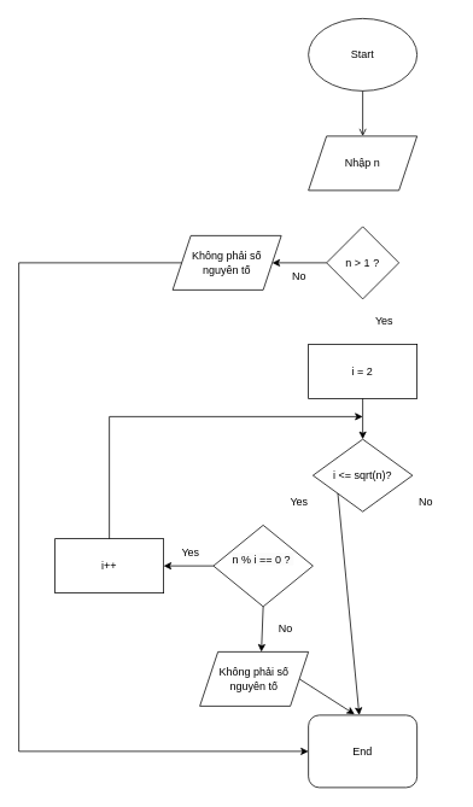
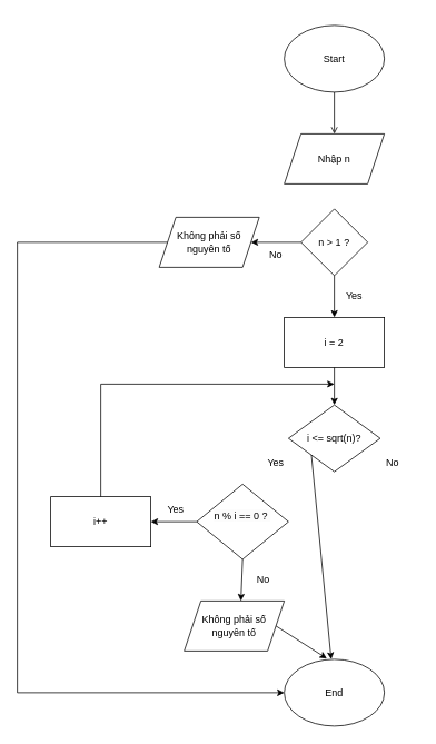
  <mxCell id="0" />
  <mxCell id="1" parent="0" />
- <mxCell id="2" value="Start" style="ellipse;whiteSpace=wrap;html=1;" vertex="1" parent="1"><mxGeometry x="340" y="20" width="120" height="80" as="geometry" /></mxCell>
- <mxCell id="3" value="Nhập n" style="shape=parallelogram;perimeter=parallelogramPerimeter;whiteSpace=wrap;html=1;fixedSize=1;" vertex="1" parent="1"><mxGeometry x="340" y="150" width="120" height="60" as="geometry" /></mxCell>
+ <mxCell id="2" value="Start" style="ellipse;whiteSpace=wrap;html=1;" vertex="1" parent="1"><mxGeometry x="340" y="30" width="120" height="80" as="geometry" /></mxCell>
+ <mxCell id="3" value="Nhập n" style="shape=parallelogram;perimeter=parallelogramPerimeter;whiteSpace=wrap;html=1;fixedSize=1;" vertex="1" parent="1"><mxGeometry x="340" y="160" width="120" height="60" as="geometry" /></mxCell>
  <mxCell id="4" value="n &amp;gt; &lt;span class=&quot;hljs-number&quot;&gt;1&amp;nbsp;&lt;/span&gt;?" style="rhombus;whiteSpace=wrap;html=1;" vertex="1" parent="1"><mxGeometry x="360" y="250" width="80" height="80" as="geometry" /></mxCell>
  <mxCell id="5" value="Không phải số nguyên tố" style="shape=parallelogram;perimeter=parallelogramPerimeter;whiteSpace=wrap;html=1;fixedSize=1;" vertex="1" parent="1"><mxGeometry x="190" y="260" width="120" height="60" as="geometry" /></mxCell>
  <mxCell id="6" value="" style="endArrow=classic;html=1;rounded=0;exitX=0;exitY=0.5;exitDx=0;exitDy=0;" edge="1" parent="1" source="4" target="5"><mxGeometry width="50" height="50" relative="1" as="geometry"><mxPoint x="370" y="360" as="sourcePoint" /><mxPoint x="420" y="310" as="targetPoint" /></mxGeometry></mxCell>
  <mxCell id="7" value="i = 2" style="rounded=0;whiteSpace=wrap;html=1;" vertex="1" parent="1"><mxGeometry x="340" y="380" width="120" height="60" as="geometry" /></mxCell>
  <mxCell id="8" value="&lt;span class=&quot;hljs-selector-tag&quot;&gt;i&lt;/span&gt; &amp;lt;= sqrt(n)?" style="rhombus;whiteSpace=wrap;html=1;" vertex="1" parent="1"><mxGeometry x="345" y="485" width="110" height="80" as="geometry" /></mxCell>
  <mxCell id="9" value="&#10;&lt;span style=&quot;color: rgb(0, 0, 0); font-family: Helvetica; font-size: 12px; font-style: normal; font-variant-ligatures: normal; font-variant-caps: normal; font-weight: 400; letter-spacing: normal; orphans: 2; text-align: center; text-indent: 0px; text-transform: none; widows: 2; word-spacing: 0px; -webkit-text-stroke-width: 0px; white-space: normal; background-color: rgb(251, 251, 251); text-decoration-thickness: initial; text-decoration-style: initial; text-decoration-color: initial; display: inline !important; float: none;&quot;&gt;n %&lt;span&gt;&amp;nbsp;&lt;/span&gt;&lt;/span&gt;&lt;span style=&quot;forced-color-adjust: none; color: rgb(0, 0, 0); font-family: Helvetica; font-size: 12px; font-style: normal; font-variant-ligatures: normal; font-variant-caps: normal; font-weight: 400; letter-spacing: normal; orphans: 2; text-align: center; text-indent: 0px; text-transform: none; widows: 2; word-spacing: 0px; -webkit-text-stroke-width: 0px; white-space: normal; background-color: rgb(251, 251, 251); text-decoration-thickness: initial; text-decoration-style: initial; text-decoration-color: initial;&quot; class=&quot;hljs-selector-tag&quot;&gt;i&lt;/span&gt;&lt;span style=&quot;color: rgb(0, 0, 0); font-family: Helvetica; font-size: 12px; font-style: normal; font-variant-ligatures: normal; font-variant-caps: normal; font-weight: 400; letter-spacing: normal; orphans: 2; text-align: center; text-indent: 0px; text-transform: none; widows: 2; word-spacing: 0px; -webkit-text-stroke-width: 0px; white-space: normal; background-color: rgb(251, 251, 251); text-decoration-thickness: initial; text-decoration-style: initial; text-decoration-color: initial; display: inline !important; float: none;&quot;&gt;&lt;span&gt;&amp;nbsp;&lt;/span&gt;==&lt;span&gt;&amp;nbsp;&lt;/span&gt;&lt;/span&gt;&lt;span style=&quot;forced-color-adjust: none; color: rgb(0, 0, 0); font-family: Helvetica; font-size: 12px; font-style: normal; font-variant-ligatures: normal; font-variant-caps: normal; font-weight: 400; letter-spacing: normal; orphans: 2; text-align: center; text-indent: 0px; text-transform: none; widows: 2; word-spacing: 0px; -webkit-text-stroke-width: 0px; white-space: normal; background-color: rgb(251, 251, 251); text-decoration-thickness: initial; text-decoration-style: initial; text-decoration-color: initial;&quot; class=&quot;hljs-number&quot;&gt;0&amp;nbsp;&lt;/span&gt;&lt;span style=&quot;color: rgb(0, 0, 0); font-family: Helvetica; font-size: 12px; font-style: normal; font-variant-ligatures: normal; font-variant-caps: normal; font-weight: 400; letter-spacing: normal; orphans: 2; text-align: center; text-indent: 0px; text-transform: none; widows: 2; word-spacing: 0px; -webkit-text-stroke-width: 0px; white-space: normal; background-color: rgb(251, 251, 251); text-decoration-thickness: initial; text-decoration-style: initial; text-decoration-color: initial; display: inline !important; float: none;&quot;&gt;?&amp;nbsp;&lt;/span&gt;&#10;&#10;" style="rhombus;whiteSpace=wrap;html=1;" vertex="1" parent="1"><mxGeometry x="235" y="580" width="110" height="90" as="geometry" /></mxCell>
  <mxCell id="10" value="Không phải số nguyên tố" style="shape=parallelogram;perimeter=parallelogramPerimeter;whiteSpace=wrap;html=1;fixedSize=1;" vertex="1" parent="1"><mxGeometry x="220" y="720" width="120" height="60" as="geometry" /></mxCell>
  <mxCell id="11" value="i++" style="rounded=0;whiteSpace=wrap;html=1;" vertex="1" parent="1"><mxGeometry x="60" y="595" width="120" height="60" as="geometry" /></mxCell>
- <mxCell id="12" value="End" style="whiteSpace=wrap;html=1;rounded=1;" vertex="1" parent="1"><mxGeometry x="340" y="790" width="120" height="80" as="geometry" /></mxCell>
+ <mxCell id="12" value="End" style="ellipse;whiteSpace=wrap;html=1;" vertex="1" parent="1"><mxGeometry x="340" y="790" width="120" height="80" as="geometry" /></mxCell>
  <mxCell id="13" value="" style="endArrow=open;html=1;rounded=0;exitX=0.5;exitY=1;exitDx=0;exitDy=0;entryX=0.5;entryY=0;entryDx=0;entryDy=0;" edge="1" parent="1" source="2" target="3"><mxGeometry width="50" height="50" relative="1" as="geometry"><mxPoint x="370" y="310" as="sourcePoint" /><mxPoint x="420" y="260" as="targetPoint" /></mxGeometry></mxCell>
+ <mxCell id="14" value="" style="endArrow=classic;html=1;rounded=0;exitX=0.5;exitY=1;exitDx=0;exitDy=0;" edge="1" parent="1" source="4" target="7"><mxGeometry width="50" height="50" relative="1" as="geometry"><mxPoint x="370" y="330" as="sourcePoint" /><mxPoint x="420" y="280" as="targetPoint" /></mxGeometry></mxCell>
  <mxCell id="15" value="" style="endArrow=classic;html=1;rounded=0;exitX=0.5;exitY=1;exitDx=0;exitDy=0;entryX=0.5;entryY=0;entryDx=0;entryDy=0;" edge="1" parent="1" source="7" target="8"><mxGeometry width="50" height="50" relative="1" as="geometry"><mxPoint x="370" y="540" as="sourcePoint" /><mxPoint x="420" y="490" as="targetPoint" /></mxGeometry></mxCell>
  <mxCell id="16" value="" style="endArrow=classic;html=1;rounded=0;exitX=0;exitY=1;exitDx=0;exitDy=0;" edge="1" parent="1" source="8" target="12"><mxGeometry width="50" height="50" relative="1" as="geometry"><mxPoint x="370" y="630" as="sourcePoint" /><mxPoint x="420" y="580" as="targetPoint" /></mxGeometry></mxCell>
  <mxCell id="17" value="" style="endArrow=classic;html=1;rounded=0;exitX=0.5;exitY=1;exitDx=0;exitDy=0;" edge="1" parent="1" source="9"><mxGeometry width="50" height="50" relative="1" as="geometry"><mxPoint x="370" y="720" as="sourcePoint" /><mxPoint x="288" y="720" as="targetPoint" /></mxGeometry></mxCell>
  <mxCell id="18" value="" style="endArrow=classic;html=1;rounded=0;exitX=0;exitY=0.5;exitDx=0;exitDy=0;entryX=1;entryY=0.5;entryDx=0;entryDy=0;" edge="1" parent="1" source="9" target="11"><mxGeometry width="50" height="50" relative="1" as="geometry"><mxPoint x="370" y="720" as="sourcePoint" /><mxPoint x="420" y="670" as="targetPoint" /></mxGeometry></mxCell>
  <mxCell id="19" value="" style="endArrow=classic;html=1;rounded=0;exitX=0.5;exitY=0;exitDx=0;exitDy=0;" edge="1" parent="1" source="11"><mxGeometry width="50" height="50" relative="1" as="geometry"><mxPoint x="370" y="720" as="sourcePoint" /><mxPoint x="400" y="460" as="targetPoint" /><Array as="points"><mxPoint x="120" y="460" /></Array></mxGeometry></mxCell>
  <mxCell id="20" value="" style="endArrow=classic;html=1;rounded=0;exitX=1;exitY=0.5;exitDx=0;exitDy=0;entryX=0.425;entryY=-0.012;entryDx=0;entryDy=0;entryPerimeter=0;" edge="1" parent="1" source="10" target="12"><mxGeometry width="50" height="50" relative="1" as="geometry"><mxPoint x="370" y="720" as="sourcePoint" /><mxPoint x="420" y="670" as="targetPoint" /></mxGeometry></mxCell>
  <mxCell id="21" value="" style="endArrow=classic;html=1;rounded=0;exitX=0;exitY=0.5;exitDx=0;exitDy=0;entryX=0;entryY=0.5;entryDx=0;entryDy=0;" edge="1" parent="1" source="5" target="12"><mxGeometry width="50" height="50" relative="1" as="geometry"><mxPoint x="370" y="530" as="sourcePoint" /><mxPoint x="420" y="480" as="targetPoint" /><Array as="points"><mxPoint x="20" y="290" /><mxPoint x="20" y="830" /></Array></mxGeometry></mxCell>
  <mxCell id="22" value="Yes" style="text;html=1;align=center;verticalAlign=middle;whiteSpace=wrap;rounded=0;" vertex="1" parent="1"><mxGeometry x="394" y="340" width="60" height="30" as="geometry" /></mxCell>
  <mxCell id="23" value="No" style="text;html=1;align=center;verticalAlign=middle;whiteSpace=wrap;rounded=0;" vertex="1" parent="1"><mxGeometry x="300" y="290" width="60" height="30" as="geometry" /></mxCell>
  <mxCell id="24" value="No" style="text;html=1;align=center;verticalAlign=middle;whiteSpace=wrap;rounded=0;" vertex="1" parent="1"><mxGeometry x="440" y="540" width="60" height="30" as="geometry" /></mxCell>
  <mxCell id="25" value="Yes" style="text;html=1;align=center;verticalAlign=middle;whiteSpace=wrap;rounded=0;" vertex="1" parent="1"><mxGeometry x="300" y="540" width="60" height="30" as="geometry" /></mxCell>
  <mxCell id="26" value="No" style="text;html=1;align=center;verticalAlign=middle;whiteSpace=wrap;rounded=0;" vertex="1" parent="1"><mxGeometry x="285" y="680" width="60" height="30" as="geometry" /></mxCell>
  <mxCell id="27" value="Yes" style="text;html=1;align=center;verticalAlign=middle;whiteSpace=wrap;rounded=0;" vertex="1" parent="1"><mxGeometry x="180" y="595" width="60" height="30" as="geometry" /></mxCell>
